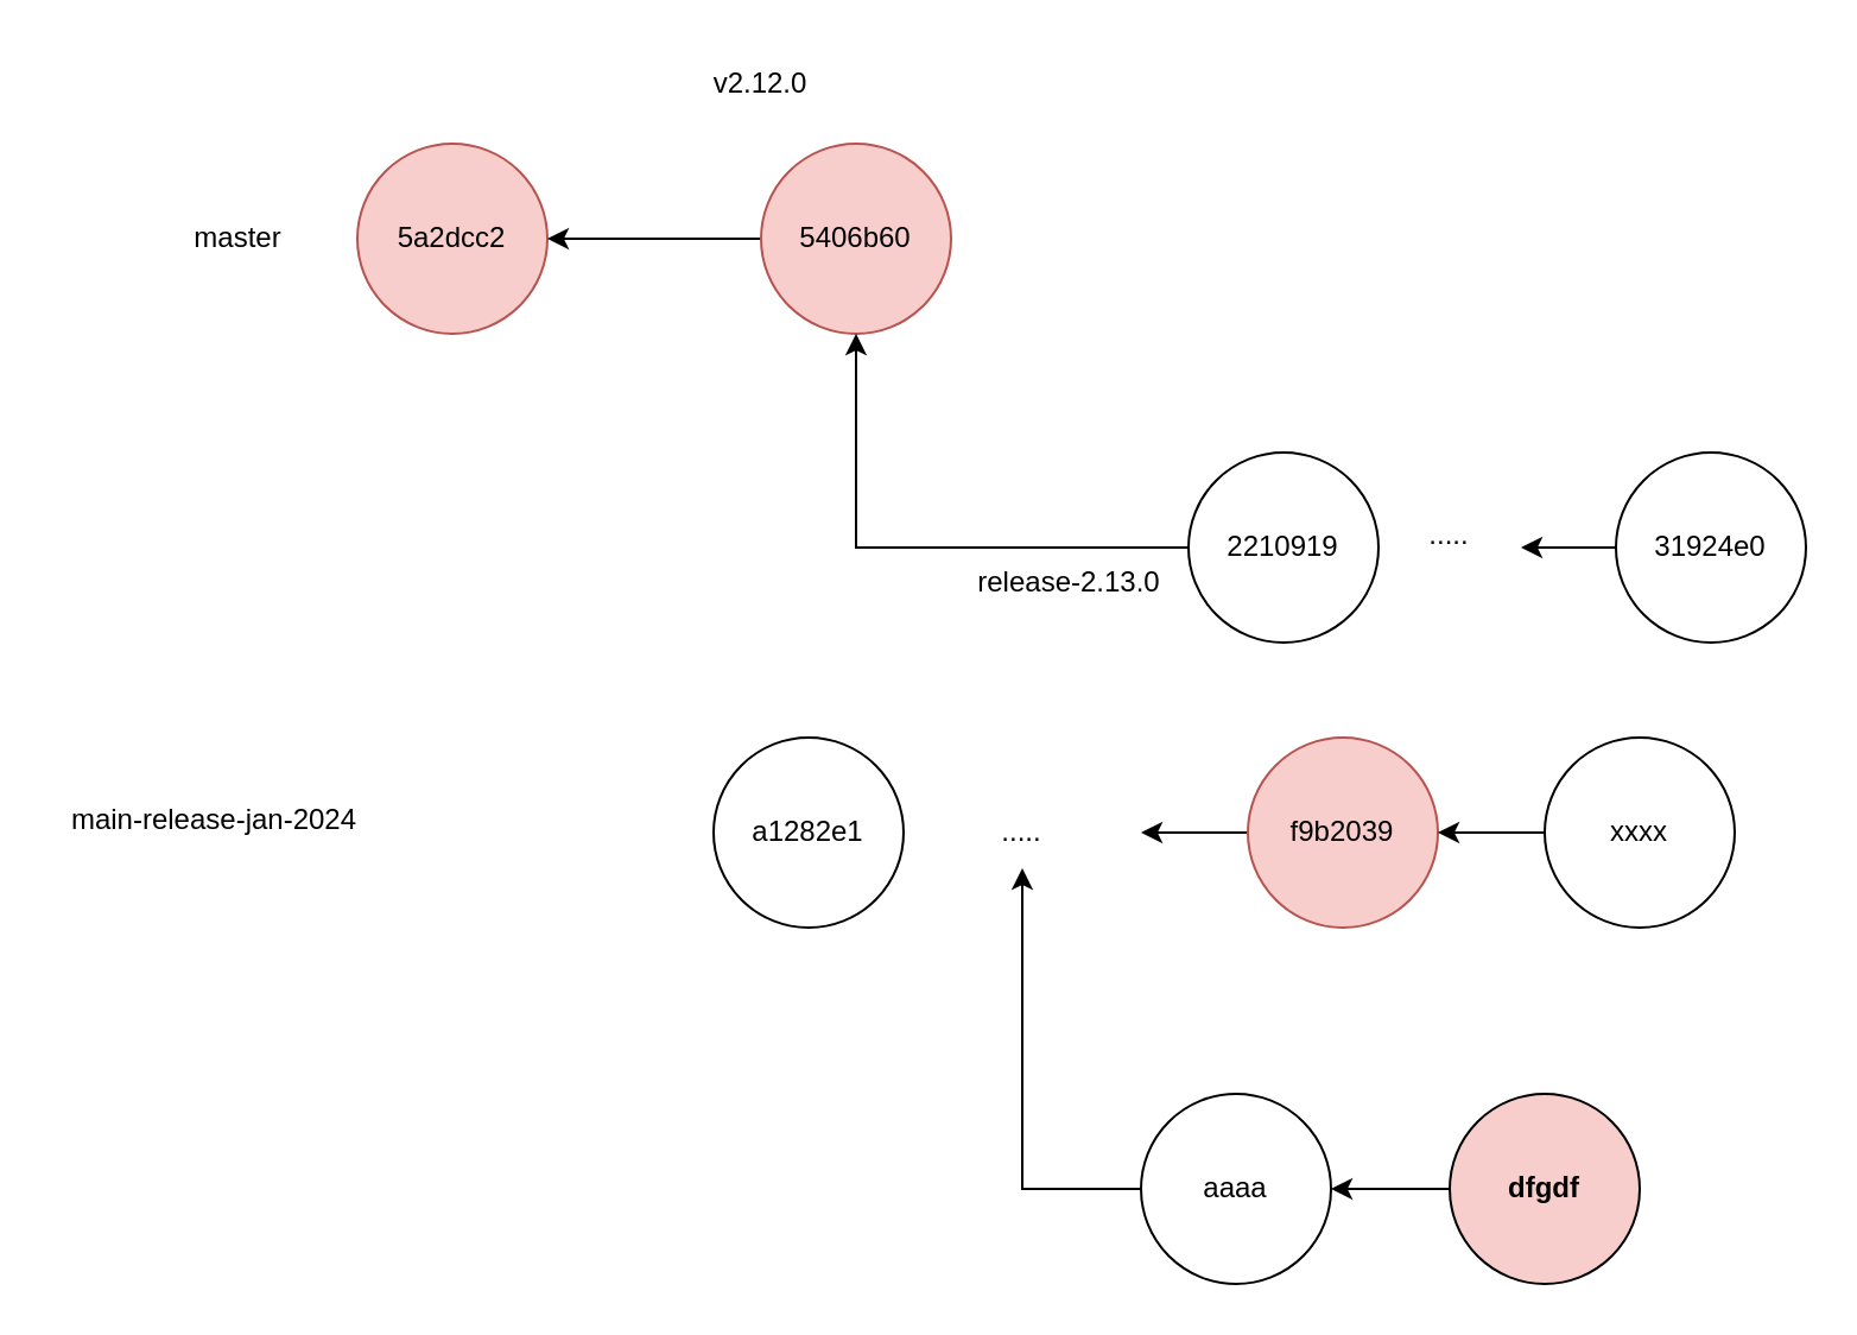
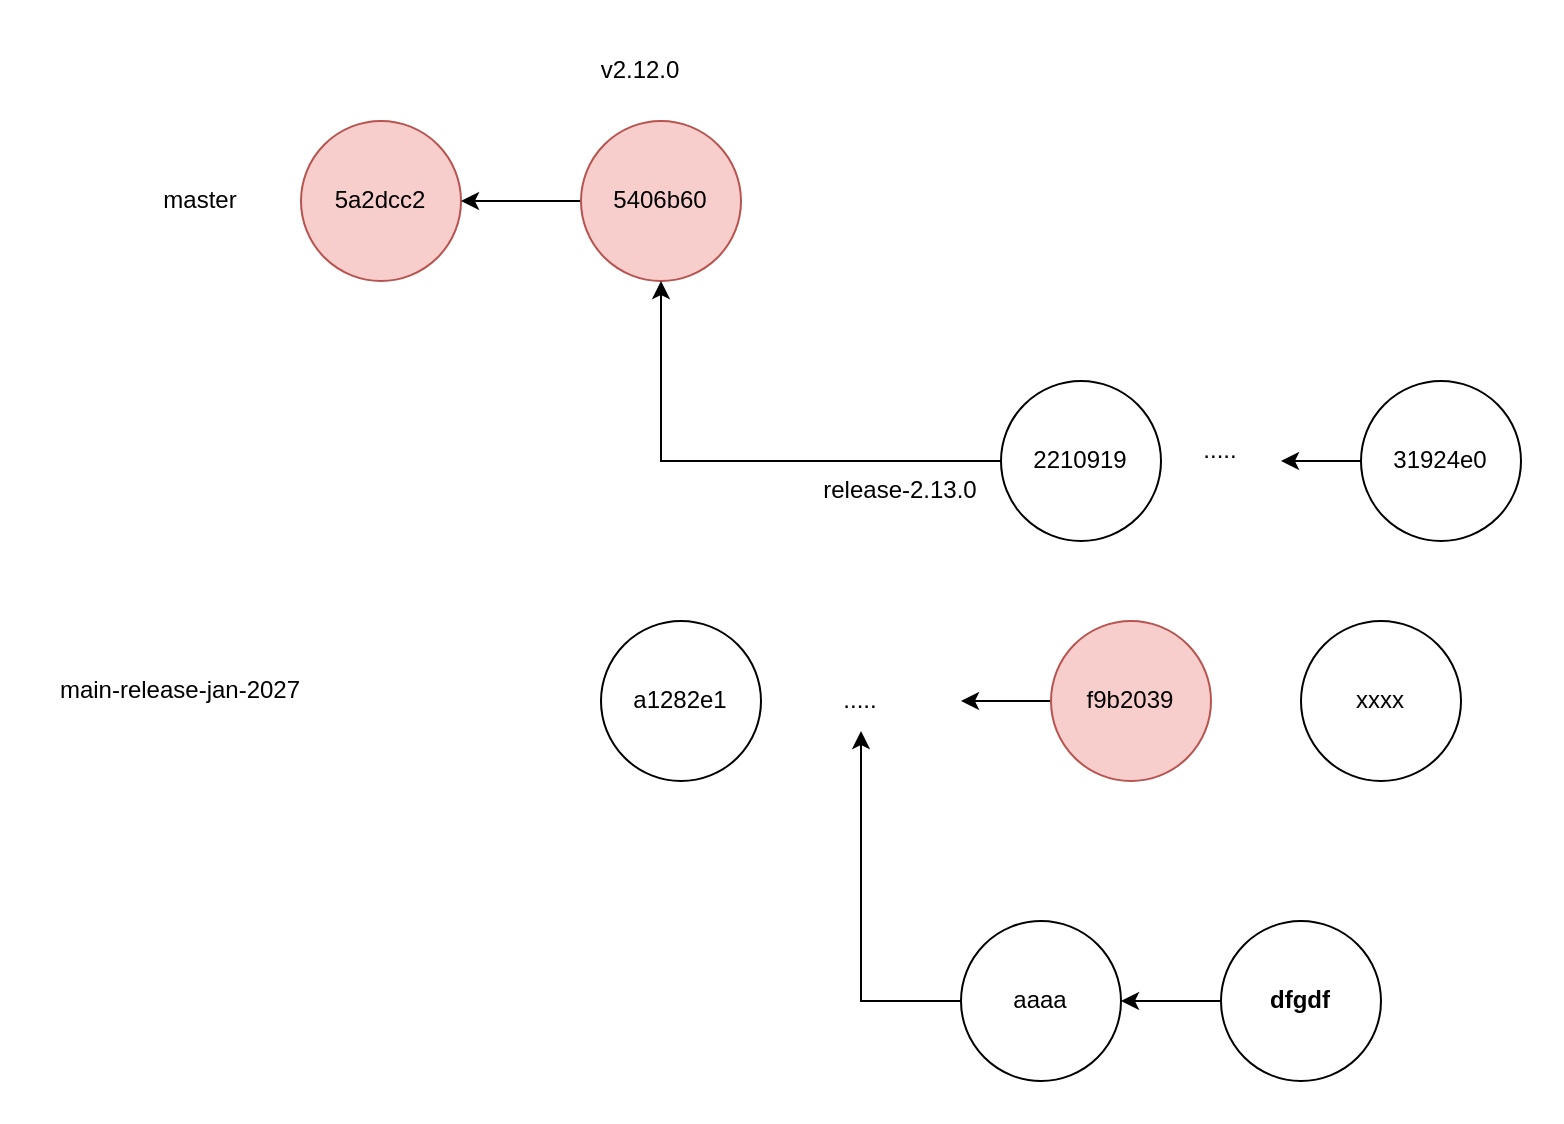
  <mxCell id="0" />
  <mxCell id="1" parent="0" />
  <mxCell id="2" value="5a2dcc2" style="ellipse;whiteSpace=wrap;html=1;aspect=fixed;fillColor=#f8cecc;strokeColor=#b85450;" vertex="1" parent="1"><mxGeometry x="150" y="60" width="80" height="80" as="geometry" /></mxCell>
  <mxCell id="3" style="edgeStyle=orthogonalEdgeStyle;rounded=0;orthogonalLoop=1;jettySize=auto;html=1;" edge="1" parent="1" source="4" target="2"><mxGeometry relative="1" as="geometry" /></mxCell>
- <mxCell id="4" value="5406b60" style="ellipse;whiteSpace=wrap;html=1;aspect=fixed;fillColor=#f8cecc;strokeColor=#b85450;" vertex="1" parent="1"><mxGeometry x="320" y="60" width="80" height="80" as="geometry" /></mxCell>
+ <mxCell id="4" value="5406b60" style="ellipse;whiteSpace=wrap;html=1;aspect=fixed;fillColor=#f8cecc;strokeColor=#b85450;" vertex="1" parent="1"><mxGeometry x="290" y="60" width="80" height="80" as="geometry" /></mxCell>
  <mxCell id="5" value="master" style="text;html=1;strokeColor=none;fillColor=none;align=center;verticalAlign=middle;whiteSpace=wrap;rounded=0;" vertex="1" parent="1"><mxGeometry x="70" y="85" width="60" height="30" as="geometry" /></mxCell>
  <mxCell id="6" style="edgeStyle=orthogonalEdgeStyle;rounded=0;orthogonalLoop=1;jettySize=auto;html=1;entryX=0.5;entryY=1;entryDx=0;entryDy=0;" edge="1" parent="1" source="7" target="4"><mxGeometry relative="1" as="geometry" /></mxCell>
  <mxCell id="7" value="2210919" style="ellipse;whiteSpace=wrap;html=1;aspect=fixed;" vertex="1" parent="1"><mxGeometry x="500" y="190" width="80" height="80" as="geometry" /></mxCell>
  <mxCell id="8" value="release-2.13.0" style="text;html=1;strokeColor=none;fillColor=none;align=center;verticalAlign=middle;whiteSpace=wrap;rounded=0;" vertex="1" parent="1"><mxGeometry x="400" y="230" width="100" height="30" as="geometry" /></mxCell>
  <mxCell id="9" style="edgeStyle=orthogonalEdgeStyle;rounded=0;orthogonalLoop=1;jettySize=auto;html=1;" edge="1" parent="1" source="10"><mxGeometry relative="1" as="geometry"><mxPoint x="640" y="230" as="targetPoint" /></mxGeometry></mxCell>
  <mxCell id="10" value="31924e0" style="ellipse;whiteSpace=wrap;html=1;aspect=fixed;" vertex="1" parent="1"><mxGeometry x="680" y="190" width="80" height="80" as="geometry" /></mxCell>
  <mxCell id="11" value="....." style="text;html=1;strokeColor=none;fillColor=none;align=center;verticalAlign=middle;whiteSpace=wrap;rounded=0;" vertex="1" parent="1"><mxGeometry x="580" y="210" width="60" height="30" as="geometry" /></mxCell>
  <mxCell id="12" value="a1282e1" style="ellipse;whiteSpace=wrap;html=1;aspect=fixed;" vertex="1" parent="1"><mxGeometry x="300" y="310" width="80" height="80" as="geometry" /></mxCell>
  <mxCell id="13" value="....." style="text;html=1;strokeColor=none;fillColor=none;align=center;verticalAlign=middle;whiteSpace=wrap;rounded=0;" vertex="1" parent="1"><mxGeometry x="400" y="335" width="60" height="30" as="geometry" /></mxCell>
  <mxCell id="14" style="edgeStyle=orthogonalEdgeStyle;rounded=0;orthogonalLoop=1;jettySize=auto;html=1;exitX=0;exitY=0.5;exitDx=0;exitDy=0;" edge="1" parent="1" source="15"><mxGeometry relative="1" as="geometry"><mxPoint x="480" y="350" as="targetPoint" /></mxGeometry></mxCell>
  <mxCell id="15" value="f9b2039" style="ellipse;whiteSpace=wrap;html=1;aspect=fixed;fillColor=#f8cecc;strokeColor=#b85450;" vertex="1" parent="1"><mxGeometry x="525" y="310" width="80" height="80" as="geometry" /></mxCell>
  <mxCell id="16" value="v2.12.0" style="text;html=1;strokeColor=none;fillColor=none;align=center;verticalAlign=middle;whiteSpace=wrap;rounded=0;" vertex="1" parent="1"><mxGeometry x="290" y="20" width="60" height="30" as="geometry" /></mxCell>
- <mxCell id="17" value="main-release-jan-2024" style="text;html=1;strokeColor=none;fillColor=none;align=center;verticalAlign=middle;whiteSpace=wrap;rounded=0;" vertex="1" parent="1"><mxGeometry x="20" y="330" width="140" height="30" as="geometry" /></mxCell>
- <mxCell id="18" style="edgeStyle=orthogonalEdgeStyle;rounded=0;orthogonalLoop=1;jettySize=auto;html=1;entryX=1;entryY=0.5;entryDx=0;entryDy=0;" edge="1" parent="1" source="19" target="15"><mxGeometry relative="1" as="geometry" /></mxCell>
+ <mxCell id="17" value="main-release-jan-2027" style="text;html=1;strokeColor=none;fillColor=none;align=center;verticalAlign=middle;whiteSpace=wrap;rounded=0;" vertex="1" parent="1"><mxGeometry x="20" y="330" width="140" height="30" as="geometry" /></mxCell>
  <mxCell id="19" value="xxxx" style="ellipse;whiteSpace=wrap;html=1;aspect=fixed;" vertex="1" parent="1"><mxGeometry x="650" y="310" width="80" height="80" as="geometry" /></mxCell>
  <mxCell id="20" style="edgeStyle=orthogonalEdgeStyle;rounded=0;orthogonalLoop=1;jettySize=auto;html=1;entryX=0.5;entryY=1;entryDx=0;entryDy=0;" edge="1" parent="1" source="21" target="13"><mxGeometry relative="1" as="geometry" /></mxCell>
  <mxCell id="21" value="aaaa" style="ellipse;whiteSpace=wrap;html=1;aspect=fixed;" vertex="1" parent="1"><mxGeometry x="480" y="460" width="80" height="80" as="geometry" /></mxCell>
  <mxCell id="22" style="edgeStyle=orthogonalEdgeStyle;rounded=0;orthogonalLoop=1;jettySize=auto;html=1;entryX=1;entryY=0.5;entryDx=0;entryDy=0;" edge="1" parent="1" source="23" target="21"><mxGeometry relative="1" as="geometry" /></mxCell>
- <mxCell id="23" value="dfgdf" style="ellipse;whiteSpace=wrap;html=1;aspect=fixed;fontStyle=1;fillColor=#f8cecc;" vertex="1" parent="1"><mxGeometry x="610" y="460" width="80" height="80" as="geometry" /></mxCell>
+ <mxCell id="23" value="dfgdf" style="ellipse;whiteSpace=wrap;html=1;aspect=fixed;fontStyle=1" vertex="1" parent="1"><mxGeometry x="610" y="460" width="80" height="80" as="geometry" /></mxCell>
